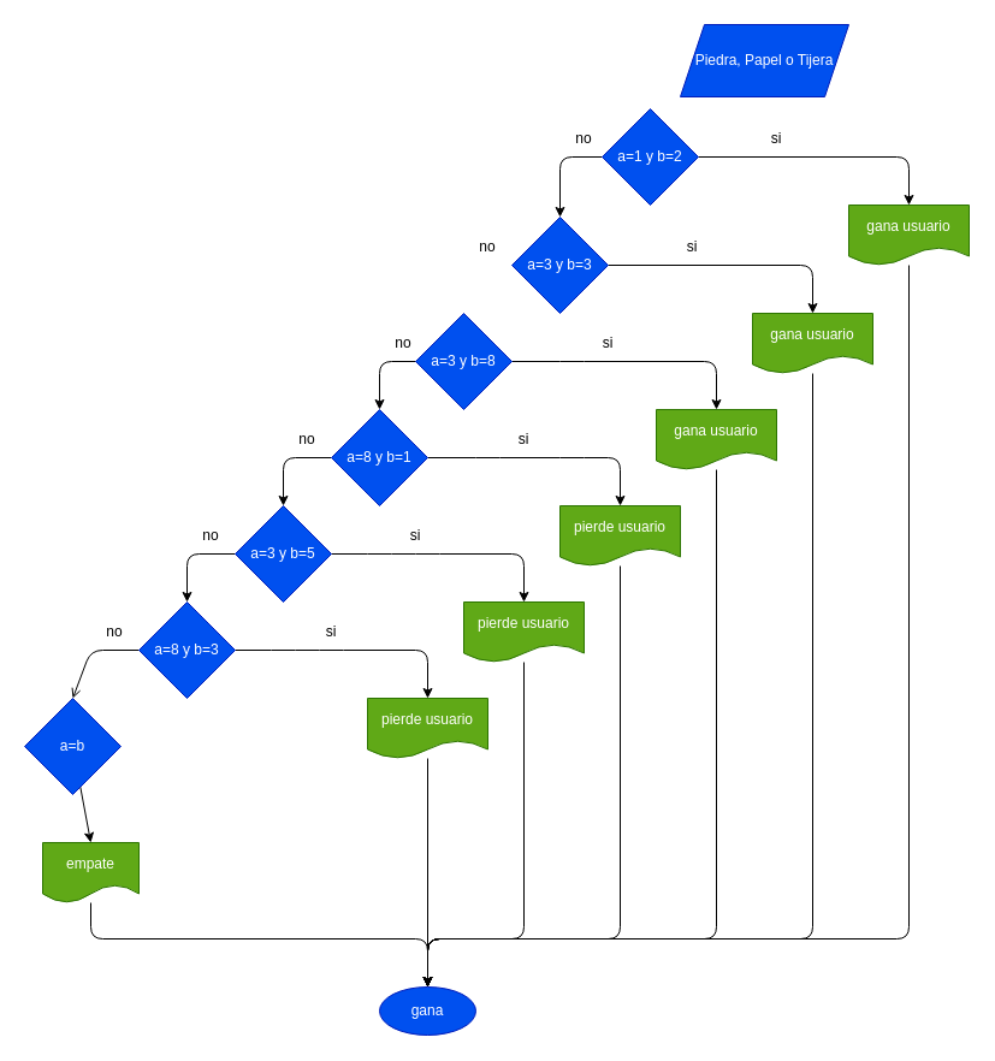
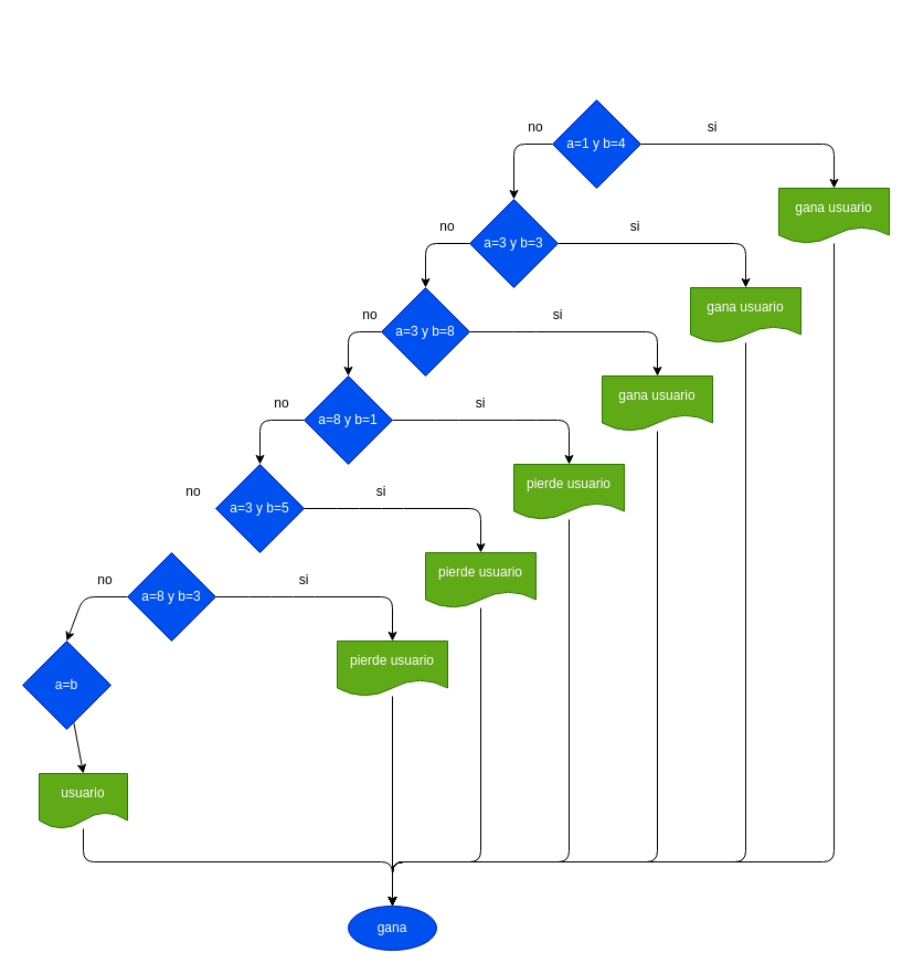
  <mxCell id="0" />
  <mxCell id="1" parent="0" />
- <mxCell id="2" value="Piedra, Papel o Tijera" style="shape=parallelogram;perimeter=parallelogramPerimeter;whiteSpace=wrap;html=1;fixedSize=1;fillColor=#0050ef;strokeColor=#001DBC;fontColor=#ffffff;" parent="1" vertex="1"><mxGeometry x="565" y="20" width="140" height="60" as="geometry" /></mxCell>
  <mxCell id="3" style="edgeStyle=none;html=1;" parent="1" source="5" target="8" edge="1"><mxGeometry relative="1" as="geometry"><mxPoint x="235" y="180" as="targetPoint" /><Array as="points"><mxPoint x="465" y="130" /></Array></mxGeometry></mxCell>
  <mxCell id="4" style="edgeStyle=none;html=1;" parent="1" source="5" edge="1"><mxGeometry relative="1" as="geometry"><mxPoint x="755" y="170" as="targetPoint" /><Array as="points"><mxPoint x="755" y="130" /></Array></mxGeometry></mxCell>
- <mxCell id="5" value="a=1 y b=2" style="rhombus;whiteSpace=wrap;html=1;fillColor=#0050ef;strokeColor=#001DBC;fontColor=#ffffff;" parent="1" vertex="1"><mxGeometry x="500" y="90" width="80" height="80" as="geometry" /></mxCell>
+ <mxCell id="5" value="a=1 y b=4" style="rhombus;whiteSpace=wrap;html=1;fillColor=#0050ef;strokeColor=#001DBC;fontColor=#ffffff;" parent="1" vertex="1"><mxGeometry x="500" y="90" width="80" height="80" as="geometry" /></mxCell>
+ <mxCell id="6" style="edgeStyle=none;html=1;entryX=0.5;entryY=0;entryDx=0;entryDy=0;" parent="1" source="8" target="17" edge="1"><mxGeometry relative="1" as="geometry"><Array as="points"><mxPoint x="385" y="220" /></Array></mxGeometry></mxCell>
  <mxCell id="7" style="edgeStyle=none;html=1;" parent="1" source="8" edge="1"><mxGeometry relative="1" as="geometry"><mxPoint x="675" y="260" as="targetPoint" /><Array as="points"><mxPoint x="675" y="220" /></Array></mxGeometry></mxCell>
  <mxCell id="8" value="a=3 y b=3" style="rhombus;whiteSpace=wrap;html=1;fillColor=#0050ef;strokeColor=#001DBC;fontColor=#ffffff;" parent="1" vertex="1"><mxGeometry x="425" y="180" width="80" height="80" as="geometry" /></mxCell>
  <mxCell id="9" style="edgeStyle=none;html=1;entryX=0.5;entryY=0;entryDx=0;entryDy=0;" parent="1" source="11" target="14" edge="1"><mxGeometry relative="1" as="geometry"><Array as="points"><mxPoint x="235" y="380" /></Array></mxGeometry></mxCell>
  <mxCell id="10" style="edgeStyle=none;html=1;" parent="1" source="11" edge="1"><mxGeometry relative="1" as="geometry"><mxPoint x="515" y="420" as="targetPoint" /><Array as="points"><mxPoint x="405" y="380" /><mxPoint x="475" y="380" /><mxPoint x="515" y="380" /></Array></mxGeometry></mxCell>
  <mxCell id="11" value="a=8 y b=1" style="rhombus;whiteSpace=wrap;html=1;fillColor=#0050ef;strokeColor=#001DBC;fontColor=#ffffff;" parent="1" vertex="1"><mxGeometry x="275" y="340" width="80" height="80" as="geometry" /></mxCell>
- <mxCell id="12" style="edgeStyle=none;html=1;entryX=0.5;entryY=0;entryDx=0;entryDy=0;" parent="1" source="14" target="20" edge="1"><mxGeometry relative="1" as="geometry"><Array as="points"><mxPoint x="155" y="460" /></Array></mxGeometry></mxCell>
  <mxCell id="13" style="edgeStyle=none;html=1;" parent="1" source="14" edge="1"><mxGeometry relative="1" as="geometry"><mxPoint x="435" y="500" as="targetPoint" /><Array as="points"><mxPoint x="315" y="460" /><mxPoint x="355" y="460" /><mxPoint x="435" y="460" /></Array></mxGeometry></mxCell>
  <mxCell id="14" value="a=3 y b=5" style="rhombus;whiteSpace=wrap;html=1;fillColor=#0050ef;strokeColor=#001DBC;fontColor=#ffffff;" parent="1" vertex="1"><mxGeometry x="195" y="420" width="80" height="80" as="geometry" /></mxCell>
  <mxCell id="15" style="edgeStyle=none;html=1;entryX=0.5;entryY=0;entryDx=0;entryDy=0;" parent="1" source="17" target="11" edge="1"><mxGeometry relative="1" as="geometry"><Array as="points"><mxPoint x="315" y="300" /></Array></mxGeometry></mxCell>
  <mxCell id="16" style="edgeStyle=none;html=1;" parent="1" source="17" edge="1"><mxGeometry relative="1" as="geometry"><mxPoint x="595" y="340" as="targetPoint" /><Array as="points"><mxPoint x="475" y="300" /><mxPoint x="595" y="300" /></Array></mxGeometry></mxCell>
  <mxCell id="17" value="a=3 y b=8" style="rhombus;whiteSpace=wrap;html=1;fillColor=#0050ef;strokeColor=#001DBC;fontColor=#ffffff;" parent="1" vertex="1"><mxGeometry x="345" y="260" width="80" height="80" as="geometry" /></mxCell>
- <mxCell id="18" style="edgeStyle=none;html=1;entryX=0.5;entryY=0;entryDx=0;entryDy=0;endArrow=open;" parent="1" source="20" target="22" edge="1"><mxGeometry relative="1" as="geometry"><Array as="points"><mxPoint x="75" y="540" /></Array></mxGeometry></mxCell>
+ <mxCell id="18" style="edgeStyle=none;html=1;entryX=0.5;entryY=0;entryDx=0;entryDy=0;" parent="1" source="20" target="22" edge="1"><mxGeometry relative="1" as="geometry"><Array as="points"><mxPoint x="75" y="540" /></Array></mxGeometry></mxCell>
  <mxCell id="19" style="edgeStyle=none;html=1;" parent="1" source="20" edge="1"><mxGeometry relative="1" as="geometry"><mxPoint x="355" y="580" as="targetPoint" /><Array as="points"><mxPoint x="235" y="540" /><mxPoint x="275" y="540" /><mxPoint x="355" y="540" /></Array></mxGeometry></mxCell>
  <mxCell id="20" value="a=8 y b=3" style="rhombus;whiteSpace=wrap;html=1;fillColor=#0050ef;strokeColor=#001DBC;fontColor=#ffffff;" parent="1" vertex="1"><mxGeometry x="115" y="500" width="80" height="80" as="geometry" /></mxCell>
  <mxCell id="21" style="edgeStyle=none;html=1;" parent="1" source="22" edge="1"><mxGeometry relative="1" as="geometry"><mxPoint x="75" y="700" as="targetPoint" /></mxGeometry></mxCell>
  <mxCell id="22" value="a=b" style="rhombus;whiteSpace=wrap;html=1;fillColor=#0050ef;strokeColor=#001DBC;fontColor=#ffffff;" parent="1" vertex="1"><mxGeometry x="20" y="580" width="80" height="80" as="geometry" /></mxCell>
  <mxCell id="23" style="edgeStyle=none;html=1;" parent="1" source="24" edge="1"><mxGeometry relative="1" as="geometry"><mxPoint x="355" y="820" as="targetPoint" /><Array as="points"><mxPoint x="75" y="780" /><mxPoint x="355" y="780" /></Array></mxGeometry></mxCell>
- <mxCell id="24" value="empate" style="shape=document;whiteSpace=wrap;html=1;boundedLbl=1;strokeColor=#2D7600;fillColor=#60a917;fontColor=#ffffff;" parent="1" vertex="1"><mxGeometry y="700" width="80" height="50" as="geometry" x="35" /></mxCell>
+ <mxCell id="24" value="usuario" style="shape=document;whiteSpace=wrap;html=1;boundedLbl=1;strokeColor=#2D7600;fillColor=#60a917;fontColor=#ffffff;" parent="1" vertex="1"><mxGeometry y="700" width="80" height="50" as="geometry" x="35" /></mxCell>
  <mxCell id="25" value="gana" style="ellipse;whiteSpace=wrap;html=1;strokeColor=#001DBC;fillColor=#0050ef;fontColor=#ffffff;" parent="1" vertex="1"><mxGeometry x="315" y="820" width="80" height="40" as="geometry" /></mxCell>
  <mxCell id="26" style="edgeStyle=none;html=1;entryX=0.5;entryY=0;entryDx=0;entryDy=0;" parent="1" source="27" target="25" edge="1"><mxGeometry relative="1" as="geometry"><Array as="points"><mxPoint x="755" y="780" /><mxPoint x="355" y="780" /></Array></mxGeometry></mxCell>
  <mxCell id="27" value="gana usuario" style="shape=document;whiteSpace=wrap;html=1;boundedLbl=1;strokeColor=#2D7600;fillColor=#60a917;fontColor=#ffffff;" parent="1" vertex="1"><mxGeometry x="705" y="170" width="100" height="50" as="geometry" /></mxCell>
  <mxCell id="28" style="edgeStyle=none;html=1;" parent="1" source="29" edge="1"><mxGeometry relative="1" as="geometry"><mxPoint x="355" y="820" as="targetPoint" /><Array as="points"><mxPoint x="675" y="780" /><mxPoint x="355" y="780" /></Array></mxGeometry></mxCell>
  <mxCell id="29" value="gana usuario" style="shape=document;whiteSpace=wrap;html=1;boundedLbl=1;strokeColor=#2D7600;fillColor=#60a917;fontColor=#ffffff;" parent="1" vertex="1"><mxGeometry x="625" y="260" width="100" height="50" as="geometry" /></mxCell>
  <mxCell id="30" style="edgeStyle=none;html=1;entryX=0.5;entryY=0;entryDx=0;entryDy=0;" parent="1" source="31" target="25" edge="1"><mxGeometry relative="1" as="geometry"><Array as="points"><mxPoint x="595" y="780" /><mxPoint x="355" y="780" /></Array></mxGeometry></mxCell>
  <mxCell id="31" value="gana usuario" style="shape=document;whiteSpace=wrap;html=1;boundedLbl=1;strokeColor=#2D7600;fillColor=#60a917;fontColor=#ffffff;" parent="1" vertex="1"><mxGeometry x="545" y="340" width="100" height="50" as="geometry" /></mxCell>
  <mxCell id="32" style="edgeStyle=none;html=1;entryX=0.5;entryY=0;entryDx=0;entryDy=0;" parent="1" source="33" target="25" edge="1"><mxGeometry relative="1" as="geometry"><mxPoint x="355" y="810" as="targetPoint" /><Array as="points"><mxPoint x="515" y="780" /><mxPoint x="355" y="780" /></Array></mxGeometry></mxCell>
  <mxCell id="33" value="pierde usuario" style="shape=document;whiteSpace=wrap;html=1;boundedLbl=1;strokeColor=#2D7600;fillColor=#60a917;fontColor=#ffffff;" parent="1" vertex="1"><mxGeometry x="465" y="420" width="100" height="50" as="geometry" /></mxCell>
  <mxCell id="34" style="edgeStyle=none;html=1;" parent="1" source="35" edge="1"><mxGeometry relative="1" as="geometry"><mxPoint x="355" y="820" as="targetPoint" /><Array as="points"><mxPoint x="435" y="780" /><mxPoint x="355" y="780" /></Array></mxGeometry></mxCell>
  <mxCell id="35" value="pierde usuario" style="shape=document;whiteSpace=wrap;html=1;boundedLbl=1;strokeColor=#2D7600;fillColor=#60a917;fontColor=#ffffff;" parent="1" vertex="1"><mxGeometry x="385" y="500" width="100" height="50" as="geometry" /></mxCell>
  <mxCell id="36" style="edgeStyle=none;html=1;entryX=0.5;entryY=0;entryDx=0;entryDy=0;" parent="1" source="37" target="25" edge="1"><mxGeometry relative="1" as="geometry" /></mxCell>
  <mxCell id="37" value="pierde usuario" style="shape=document;whiteSpace=wrap;html=1;boundedLbl=1;strokeColor=#2D7600;fillColor=#60a917;fontColor=#ffffff;" parent="1" vertex="1"><mxGeometry x="305" y="580" width="100" height="50" as="geometry" /></mxCell>
  <mxCell id="38" value="si" style="text;strokeColor=none;align=center;fillColor=none;html=1;verticalAlign=middle;whiteSpace=wrap;rounded=0;" parent="1" vertex="1"><mxGeometry x="615" y="100" width="60" height="30" as="geometry" /></mxCell>
  <mxCell id="39" value="si" style="text;strokeColor=none;align=center;fillColor=none;html=1;verticalAlign=middle;whiteSpace=wrap;rounded=0;" parent="1" vertex="1"><mxGeometry x="545" y="190" width="60" height="30" as="geometry" /></mxCell>
  <mxCell id="40" value="si" style="text;strokeColor=none;align=center;fillColor=none;html=1;verticalAlign=middle;whiteSpace=wrap;rounded=0;" parent="1" vertex="1"><mxGeometry x="475" y="270" width="60" height="30" as="geometry" /></mxCell>
  <mxCell id="41" value="si" style="text;strokeColor=none;align=center;fillColor=none;html=1;verticalAlign=middle;whiteSpace=wrap;rounded=0;" parent="1" vertex="1"><mxGeometry x="405" y="350" width="60" height="30" as="geometry" /></mxCell>
  <mxCell id="42" value="si" style="text;strokeColor=none;align=center;fillColor=none;html=1;verticalAlign=middle;whiteSpace=wrap;rounded=0;" parent="1" vertex="1"><mxGeometry x="315" y="430" width="60" height="30" as="geometry" /></mxCell>
  <mxCell id="43" value="si" style="text;strokeColor=none;align=center;fillColor=none;html=1;verticalAlign=middle;whiteSpace=wrap;rounded=0;" parent="1" vertex="1"><mxGeometry x="245" y="510" width="60" height="30" as="geometry" /></mxCell>
  <mxCell id="44" value="no" style="text;strokeColor=none;align=center;fillColor=none;html=1;verticalAlign=middle;whiteSpace=wrap;rounded=0;" parent="1" vertex="1"><mxGeometry x="75" y="510" width="40" height="30" as="geometry" /></mxCell>
  <mxCell id="45" value="no" style="text;strokeColor=none;align=center;fillColor=none;html=1;verticalAlign=middle;whiteSpace=wrap;rounded=0;" parent="1" vertex="1"><mxGeometry x="155" y="430" width="40" height="30" as="geometry" /></mxCell>
  <mxCell id="46" value="no" style="text;strokeColor=none;align=center;fillColor=none;html=1;verticalAlign=middle;whiteSpace=wrap;rounded=0;" parent="1" vertex="1"><mxGeometry x="235" y="350" width="40" height="30" as="geometry" /></mxCell>
  <mxCell id="47" value="no" style="text;strokeColor=none;align=center;fillColor=none;html=1;verticalAlign=middle;whiteSpace=wrap;rounded=0;" parent="1" vertex="1"><mxGeometry x="315" y="270" width="40" height="30" as="geometry" /></mxCell>
  <mxCell id="48" value="no" style="text;strokeColor=none;align=center;fillColor=none;html=1;verticalAlign=middle;whiteSpace=wrap;rounded=0;" parent="1" vertex="1"><mxGeometry x="385" y="190" width="40" height="30" as="geometry" /></mxCell>
  <mxCell id="49" value="no" style="text;strokeColor=none;align=center;fillColor=none;html=1;verticalAlign=middle;whiteSpace=wrap;rounded=0;" parent="1" vertex="1"><mxGeometry x="465" y="100" width="40" height="30" as="geometry" /></mxCell>
